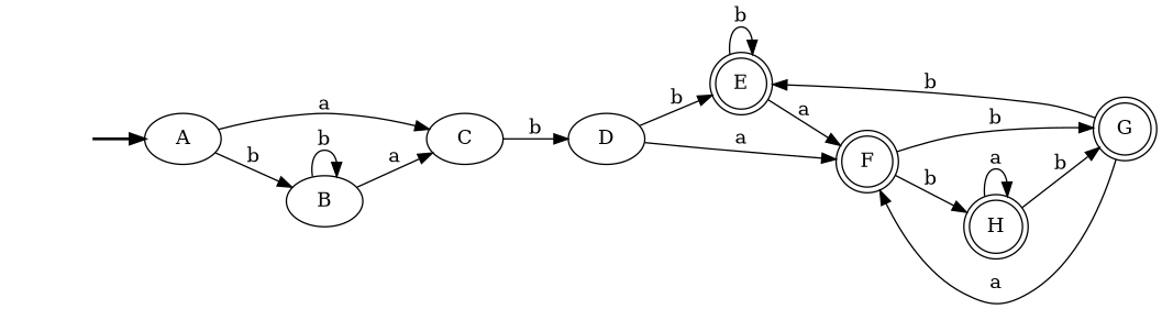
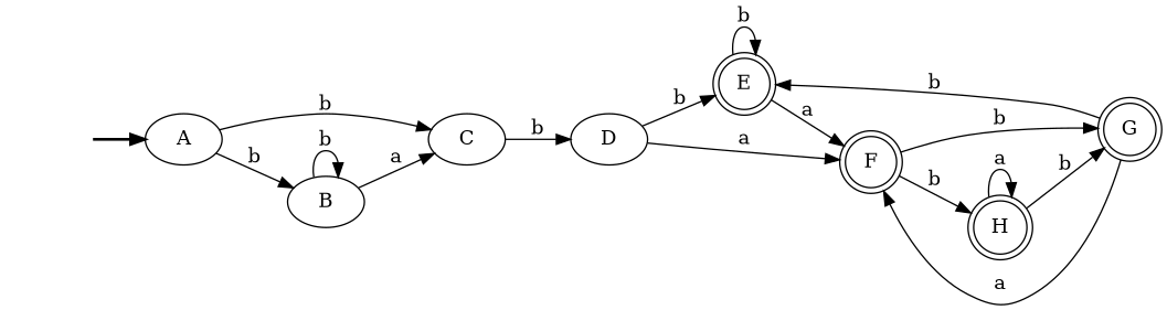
  digraph {
    rankdir=LR
    fake [style=invisible]
    A [root=true]
    C
    B
    E [shape=doublecircle]
    F [shape=doublecircle]
    G [shape=doublecircle]
    H [shape=doublecircle]
    D
    fake -> A [style=bold]
-   A -> C [label=a]
+   A -> C [label=b]
    A -> B [label=b]
    C -> D [label=b]
    B -> C [label=a]
    B -> B [label=b]
    E -> E [label=b]
    E -> F [label=a]
    F -> G [label=b]
    F -> H [label=b]
    G -> E [label=b]
    G -> F [label=a]
    H -> G [label=b]
    H -> H [label=a]
    D -> E [label=b]
    D -> F [label=a]
  }
